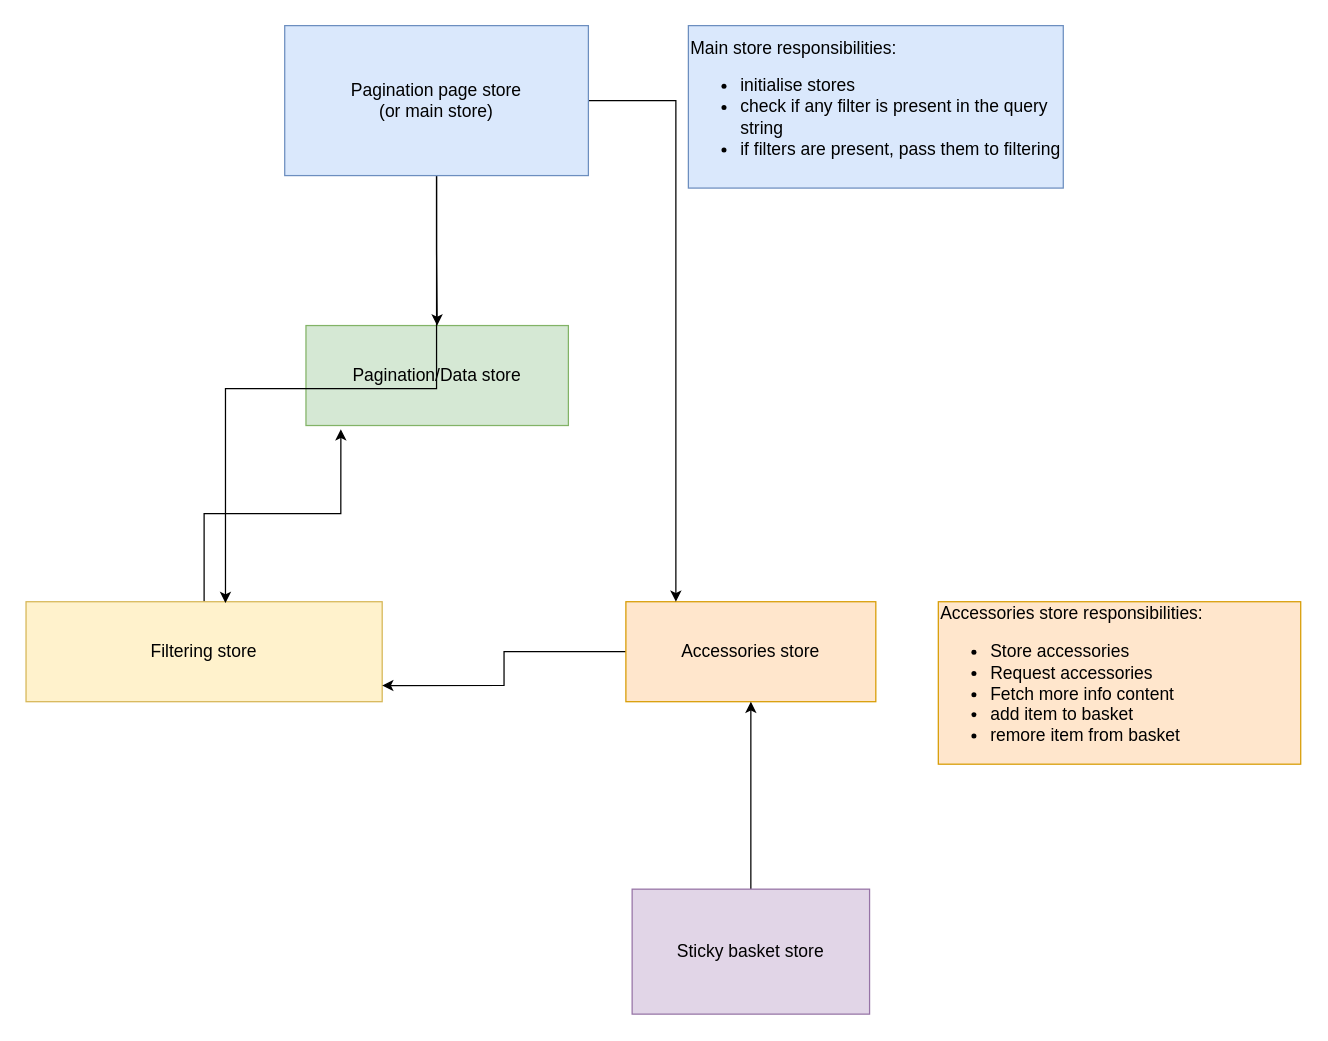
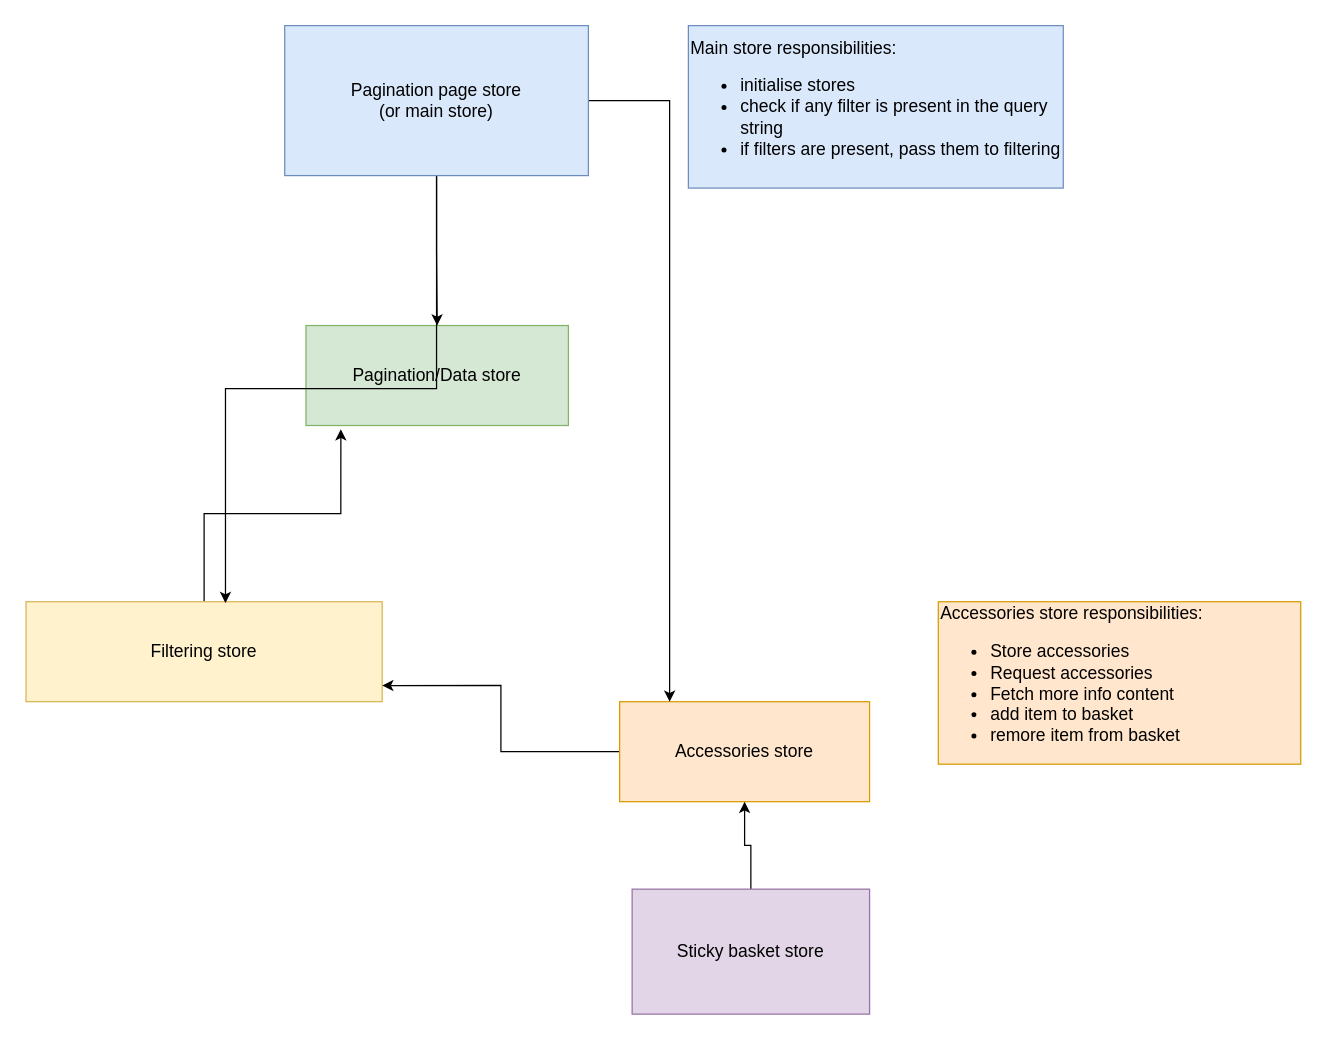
  <mxCell id="0" />
  <mxCell id="1" parent="0" />
  <mxCell id="2" value="Pagination/Data store" style="rounded=0;whiteSpace=wrap;html=1;fillColor=#d5e8d4;strokeColor=#82b366;fontSize=14;" vertex="1" parent="1"><mxGeometry x="244" y="260" width="210" height="80" as="geometry" /></mxCell>
  <mxCell id="3" style="edgeStyle=orthogonalEdgeStyle;rounded=0;orthogonalLoop=1;jettySize=auto;html=1;entryX=0.133;entryY=1.038;entryDx=0;entryDy=0;entryPerimeter=0;" edge="1" parent="1" source="4" target="2"><mxGeometry relative="1" as="geometry" /></mxCell>
  <mxCell id="4" value="Filtering store" style="rounded=0;whiteSpace=wrap;html=1;fillColor=#fff2cc;strokeColor=#d6b656;fontSize=14;" vertex="1" parent="1"><mxGeometry x="20" y="481" width="285" height="80" as="geometry" /></mxCell>
  <mxCell id="5" style="edgeStyle=orthogonalEdgeStyle;rounded=0;orthogonalLoop=1;jettySize=auto;html=1;entryX=1;entryY=0.838;entryDx=0;entryDy=0;entryPerimeter=0;" edge="1" parent="1" source="6" target="4"><mxGeometry relative="1" as="geometry" /></mxCell>
- <mxCell id="6" value="Accessories store" style="rounded=0;whiteSpace=wrap;html=1;fillColor=#ffe6cc;strokeColor=#d79b00;fontSize=14;" vertex="1" parent="1"><mxGeometry x="500" y="481" width="200" height="80" as="geometry" /></mxCell>
+ <mxCell id="6" value="Accessories store" style="rounded=0;whiteSpace=wrap;html=1;fillColor=#ffe6cc;strokeColor=#d79b00;fontSize=14;" vertex="1" parent="1"><mxGeometry x="495" y="561" width="200" height="80" as="geometry" /></mxCell>
  <mxCell id="7" value="&lt;div&gt;&lt;span style=&quot;font-size: 14px&quot;&gt;Accessories store responsibilities:&lt;/span&gt;&lt;/div&gt;&lt;ul style=&quot;font-size: 14px&quot;&gt;&lt;li&gt;Store accessories&lt;/li&gt;&lt;li&gt;Request accessories&lt;/li&gt;&lt;li&gt;Fetch more info content&lt;/li&gt;&lt;li&gt;add item to basket&lt;/li&gt;&lt;li&gt;remore item from basket&lt;/li&gt;&lt;/ul&gt;" style="text;html=1;strokeColor=#d79b00;fillColor=#ffe6cc;align=left;verticalAlign=middle;whiteSpace=wrap;rounded=0;" vertex="1" parent="1"><mxGeometry x="750" y="481" width="290" height="130" as="geometry" /></mxCell>
  <mxCell id="8" style="edgeStyle=orthogonalEdgeStyle;rounded=0;orthogonalLoop=1;jettySize=auto;html=1;entryX=0.56;entryY=0.013;entryDx=0;entryDy=0;entryPerimeter=0;fontSize=14;" edge="1" parent="1" source="11" target="4"><mxGeometry relative="1" as="geometry" /></mxCell>
  <mxCell id="9" style="edgeStyle=orthogonalEdgeStyle;rounded=0;orthogonalLoop=1;jettySize=auto;html=1;exitX=0.5;exitY=1;exitDx=0;exitDy=0;entryX=0.5;entryY=0;entryDx=0;entryDy=0;fontSize=14;" edge="1" parent="1" source="11" target="2"><mxGeometry relative="1" as="geometry" /></mxCell>
  <mxCell id="10" style="edgeStyle=orthogonalEdgeStyle;rounded=0;orthogonalLoop=1;jettySize=auto;html=1;entryX=0.2;entryY=0;entryDx=0;entryDy=0;entryPerimeter=0;fontSize=14;" edge="1" parent="1" source="11" target="6"><mxGeometry relative="1" as="geometry" /></mxCell>
  <mxCell id="11" value="Pagination page store &lt;br style=&quot;font-size: 14px;&quot;&gt;(or main store)" style="rounded=0;whiteSpace=wrap;html=1;fillColor=#dae8fc;strokeColor=#6c8ebf;fontSize=14;" vertex="1" parent="1"><mxGeometry x="227" y="20" width="243" height="120" as="geometry" /></mxCell>
  <mxCell id="12" style="edgeStyle=orthogonalEdgeStyle;rounded=0;orthogonalLoop=1;jettySize=auto;html=1;entryX=0.5;entryY=1;entryDx=0;entryDy=0;" edge="1" parent="1" source="13" target="6"><mxGeometry relative="1" as="geometry" /></mxCell>
  <mxCell id="13" value="Sticky basket store" style="rounded=0;whiteSpace=wrap;html=1;fillColor=#e1d5e7;strokeColor=#9673a6;fontSize=14;" vertex="1" parent="1"><mxGeometry x="505" y="711" width="190" height="100" as="geometry" /></mxCell>
  <mxCell id="14" value="Main store responsibilities:&lt;br&gt;&lt;ul&gt;&lt;li&gt;initialise stores&lt;/li&gt;&lt;li&gt;check if any filter is present in the query string&lt;/li&gt;&lt;li&gt;if filters are present, pass them to filtering&lt;/li&gt;&lt;/ul&gt;" style="text;html=1;strokeColor=#6c8ebf;fillColor=#dae8fc;align=left;verticalAlign=middle;whiteSpace=wrap;rounded=0;fontSize=14;" vertex="1" parent="1"><mxGeometry x="550" y="20" width="300" height="130" as="geometry" /></mxCell>
